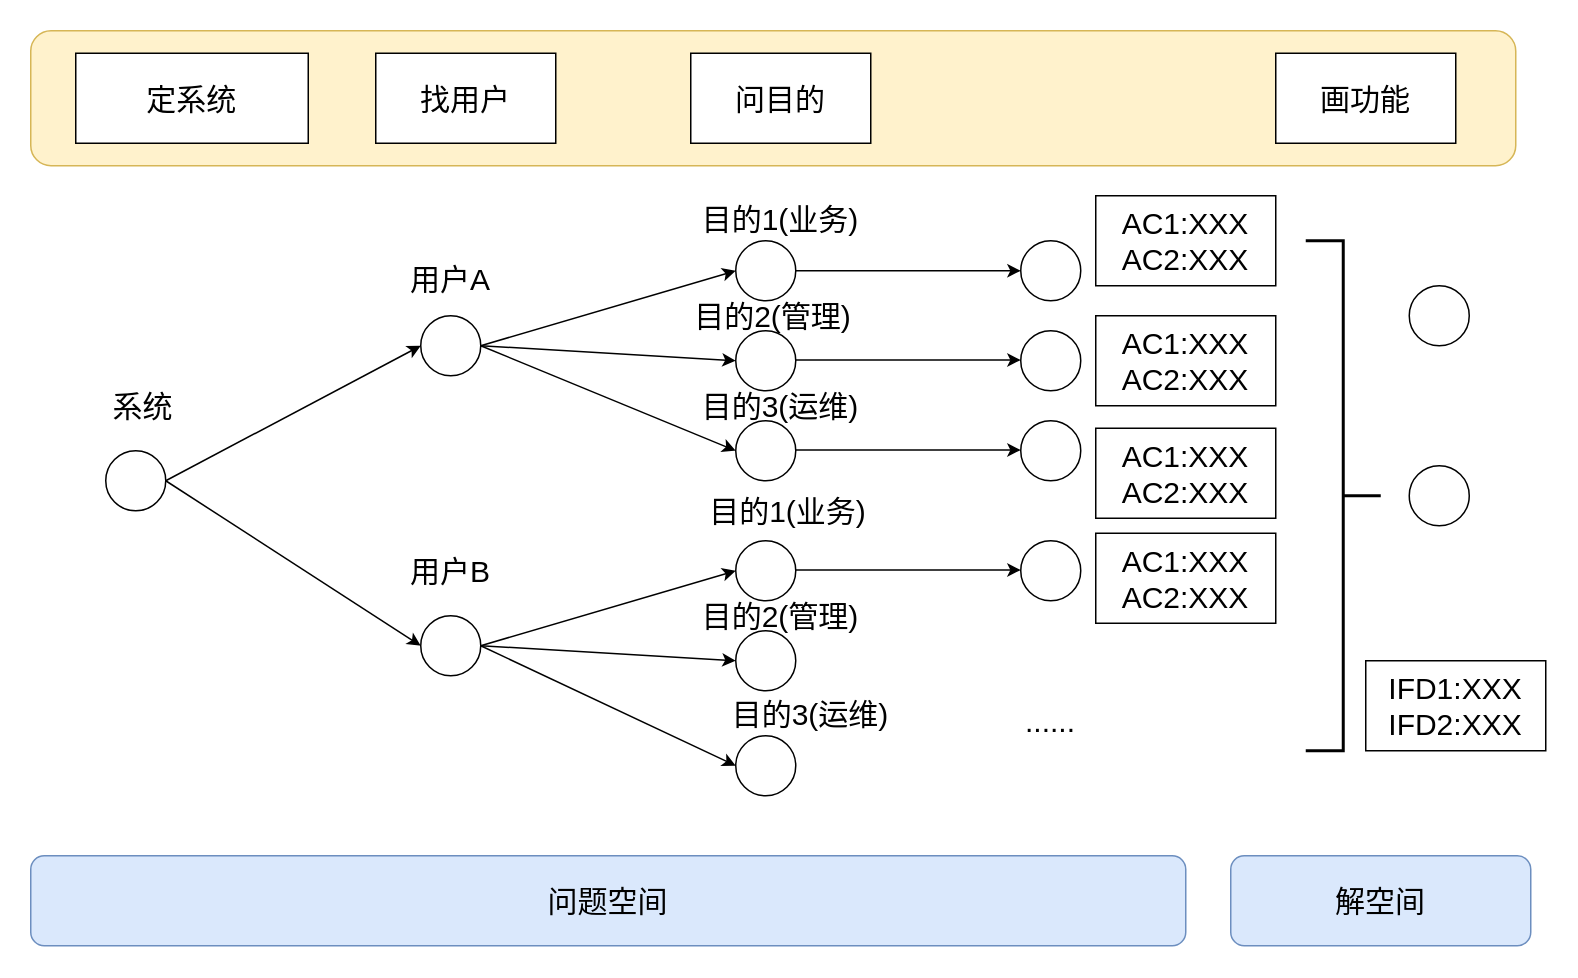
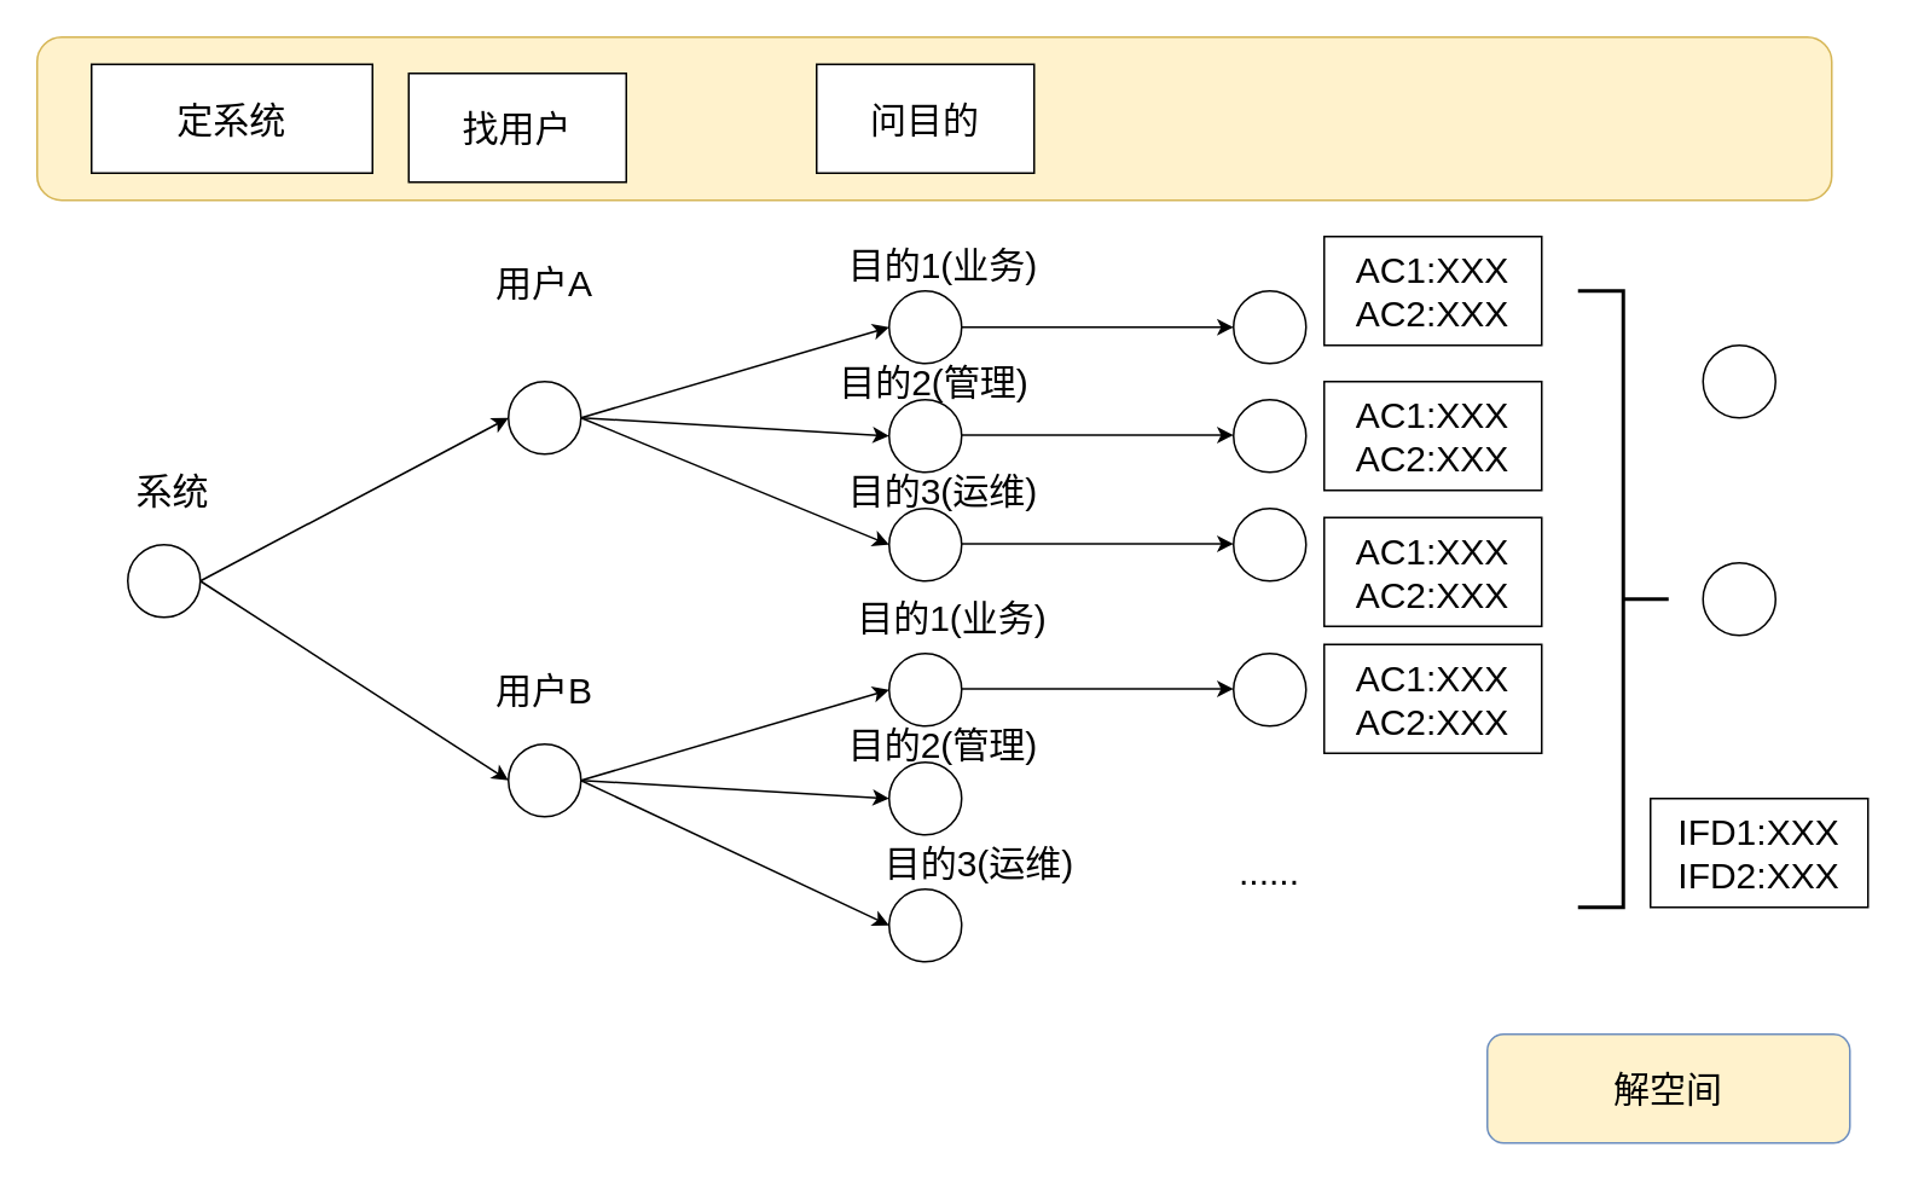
  <mxCell id="0" />
  <mxCell id="1" parent="0" />
  <mxCell id="2" value="" style="rounded=1;whiteSpace=wrap;html=1;fillColor=#fff2cc;strokeColor=#d6b656;" vertex="1" parent="1"><mxGeometry x="20" y="20" width="990" height="90" as="geometry" /></mxCell>
  <mxCell id="3" value="定系统" style="rounded=0;whiteSpace=wrap;html=1;fontSize=20;" vertex="1" parent="1"><mxGeometry x="50" y="35" width="155" height="60" as="geometry" /></mxCell>
- <mxCell id="4" value="找用户" style="rounded=0;whiteSpace=wrap;html=1;fontSize=20;" vertex="1" parent="1"><mxGeometry x="250" y="35" width="120" height="60" as="geometry" /></mxCell>
- <mxCell id="5" value="问目的" style="rounded=0;whiteSpace=wrap;html=1;fontSize=20;" vertex="1" parent="1"><mxGeometry x="460" y="35" width="120" height="60" as="geometry" /></mxCell>
- <mxCell id="6" value="画功能" style="rounded=0;whiteSpace=wrap;html=1;fontSize=20;" vertex="1" parent="1"><mxGeometry x="850" y="35" width="120" height="60" as="geometry" /></mxCell>
+ <mxCell id="4" value="找用户" style="rounded=0;whiteSpace=wrap;html=1;fontSize=20;" vertex="1" parent="1"><mxGeometry x="225" y="40" width="120" height="60" as="geometry" /></mxCell>
+ <mxCell id="5" value="问目的" style="rounded=0;whiteSpace=wrap;html=1;fontSize=20;" vertex="1" parent="1"><mxGeometry x="450" y="35" width="120" height="60" as="geometry" /></mxCell>
  <mxCell id="7" value="" style="ellipse;whiteSpace=wrap;html=1;aspect=fixed;fontSize=20;" vertex="1" parent="1"><mxGeometry x="70" y="300" width="40" height="40" as="geometry" /></mxCell>
  <mxCell id="8" value="" style="ellipse;whiteSpace=wrap;html=1;aspect=fixed;fontSize=20;" vertex="1" parent="1"><mxGeometry x="280" y="210" width="40" height="40" as="geometry" /></mxCell>
  <mxCell id="9" value="" style="ellipse;whiteSpace=wrap;html=1;aspect=fixed;fontSize=20;" vertex="1" parent="1"><mxGeometry x="280" y="410" width="40" height="40" as="geometry" /></mxCell>
  <mxCell id="10" value="" style="ellipse;whiteSpace=wrap;html=1;aspect=fixed;fontSize=20;" vertex="1" parent="1"><mxGeometry x="490" y="160" width="40" height="40" as="geometry" /></mxCell>
  <mxCell id="11" value="" style="ellipse;whiteSpace=wrap;html=1;aspect=fixed;fontSize=20;" vertex="1" parent="1"><mxGeometry x="490" y="220" width="40" height="40" as="geometry" /></mxCell>
  <mxCell id="12" value="" style="ellipse;whiteSpace=wrap;html=1;aspect=fixed;fontSize=20;" vertex="1" parent="1"><mxGeometry x="490" y="280" width="40" height="40" as="geometry" /></mxCell>
  <mxCell id="13" value="" style="ellipse;whiteSpace=wrap;html=1;aspect=fixed;fontSize=20;" vertex="1" parent="1"><mxGeometry x="680" y="160" width="40" height="40" as="geometry" /></mxCell>
  <mxCell id="14" value="" style="ellipse;whiteSpace=wrap;html=1;aspect=fixed;fontSize=20;" vertex="1" parent="1"><mxGeometry x="680" y="220" width="40" height="40" as="geometry" /></mxCell>
  <mxCell id="15" value="" style="ellipse;whiteSpace=wrap;html=1;aspect=fixed;fontSize=20;" vertex="1" parent="1"><mxGeometry x="680" y="280" width="40" height="40" as="geometry" /></mxCell>
  <mxCell id="16" value="" style="endArrow=classic;html=1;fontSize=20;entryX=0;entryY=0.5;entryDx=0;entryDy=0;exitX=1;exitY=0.5;exitDx=0;exitDy=0;" edge="1" parent="1" source="7" target="8"><mxGeometry width="50" height="50" relative="1" as="geometry"><mxPoint x="120" y="290" as="sourcePoint" /><mxPoint x="170" y="240" as="targetPoint" /></mxGeometry></mxCell>
  <mxCell id="17" value="" style="endArrow=classic;html=1;fontSize=20;entryX=0;entryY=0.5;entryDx=0;entryDy=0;exitX=1;exitY=0.5;exitDx=0;exitDy=0;" edge="1" parent="1" source="7" target="9"><mxGeometry width="50" height="50" relative="1" as="geometry"><mxPoint x="130" y="345" as="sourcePoint" /><mxPoint x="180" y="295" as="targetPoint" /></mxGeometry></mxCell>
  <mxCell id="18" value="" style="endArrow=classic;html=1;fontSize=20;entryX=0;entryY=0.5;entryDx=0;entryDy=0;" edge="1" parent="1" target="10"><mxGeometry width="50" height="50" relative="1" as="geometry"><mxPoint x="320" y="230" as="sourcePoint" /><mxPoint x="370" y="180" as="targetPoint" /></mxGeometry></mxCell>
  <mxCell id="19" value="" style="endArrow=classic;html=1;fontSize=20;entryX=0;entryY=0.5;entryDx=0;entryDy=0;" edge="1" parent="1" target="11"><mxGeometry width="50" height="50" relative="1" as="geometry"><mxPoint x="320" y="230" as="sourcePoint" /><mxPoint x="370" y="180" as="targetPoint" /></mxGeometry></mxCell>
  <mxCell id="20" value="" style="endArrow=classic;html=1;fontSize=20;entryX=0;entryY=0.5;entryDx=0;entryDy=0;" edge="1" parent="1" target="12"><mxGeometry width="50" height="50" relative="1" as="geometry"><mxPoint x="320" y="230" as="sourcePoint" /><mxPoint x="370" y="180" as="targetPoint" /></mxGeometry></mxCell>
  <mxCell id="21" value="" style="ellipse;whiteSpace=wrap;html=1;aspect=fixed;fontSize=20;" vertex="1" parent="1"><mxGeometry x="490" y="360" width="40" height="40" as="geometry" /></mxCell>
  <mxCell id="22" value="" style="ellipse;whiteSpace=wrap;html=1;aspect=fixed;fontSize=20;" vertex="1" parent="1"><mxGeometry x="490" y="420" width="40" height="40" as="geometry" /></mxCell>
  <mxCell id="23" value="" style="ellipse;whiteSpace=wrap;html=1;aspect=fixed;fontSize=20;" vertex="1" parent="1"><mxGeometry x="490" y="490" width="40" height="40" as="geometry" /></mxCell>
  <mxCell id="24" value="" style="endArrow=classic;html=1;fontSize=20;entryX=0;entryY=0.5;entryDx=0;entryDy=0;" edge="1" parent="1" target="21"><mxGeometry width="50" height="50" relative="1" as="geometry"><mxPoint x="320" y="430" as="sourcePoint" /><mxPoint x="370" y="380" as="targetPoint" /></mxGeometry></mxCell>
  <mxCell id="25" value="" style="endArrow=classic;html=1;fontSize=20;entryX=0;entryY=0.5;entryDx=0;entryDy=0;" edge="1" parent="1" target="22"><mxGeometry width="50" height="50" relative="1" as="geometry"><mxPoint x="320" y="430" as="sourcePoint" /><mxPoint x="370" y="380" as="targetPoint" /></mxGeometry></mxCell>
  <mxCell id="26" value="" style="endArrow=classic;html=1;fontSize=20;entryX=0;entryY=0.5;entryDx=0;entryDy=0;" edge="1" parent="1" target="23"><mxGeometry width="50" height="50" relative="1" as="geometry"><mxPoint x="320" y="430" as="sourcePoint" /><mxPoint x="370" y="380" as="targetPoint" /></mxGeometry></mxCell>
  <mxCell id="27" value="" style="ellipse;whiteSpace=wrap;html=1;aspect=fixed;fontSize=20;" vertex="1" parent="1"><mxGeometry x="680" y="360" width="40" height="40" as="geometry" /></mxCell>
  <mxCell id="28" value="" style="endArrow=classic;html=1;fontSize=20;entryX=0;entryY=0.5;entryDx=0;entryDy=0;" edge="1" parent="1" target="13"><mxGeometry width="50" height="50" relative="1" as="geometry"><mxPoint x="530" y="180" as="sourcePoint" /><mxPoint x="580" y="130" as="targetPoint" /></mxGeometry></mxCell>
  <mxCell id="29" value="" style="endArrow=classic;html=1;fontSize=20;entryX=0;entryY=0.5;entryDx=0;entryDy=0;" edge="1" parent="1"><mxGeometry width="50" height="50" relative="1" as="geometry"><mxPoint x="530" y="239.5" as="sourcePoint" /><mxPoint x="680" y="239.5" as="targetPoint" /></mxGeometry></mxCell>
  <mxCell id="30" value="" style="endArrow=classic;html=1;fontSize=20;entryX=0;entryY=0.5;entryDx=0;entryDy=0;" edge="1" parent="1"><mxGeometry width="50" height="50" relative="1" as="geometry"><mxPoint x="530" y="299.5" as="sourcePoint" /><mxPoint x="680" y="299.5" as="targetPoint" /></mxGeometry></mxCell>
  <mxCell id="31" value="" style="endArrow=classic;html=1;fontSize=20;entryX=0;entryY=0.5;entryDx=0;entryDy=0;" edge="1" parent="1"><mxGeometry width="50" height="50" relative="1" as="geometry"><mxPoint x="530" y="379.5" as="sourcePoint" /><mxPoint x="680" y="379.5" as="targetPoint" /></mxGeometry></mxCell>
  <mxCell id="32" value="......" style="text;html=1;strokeColor=none;fillColor=none;align=center;verticalAlign=middle;whiteSpace=wrap;rounded=0;fontSize=20;" vertex="1" parent="1"><mxGeometry x="680" y="430" width="40" height="100" as="geometry" /></mxCell>
  <mxCell id="33" value="" style="ellipse;whiteSpace=wrap;html=1;aspect=fixed;fontSize=20;" vertex="1" parent="1"><mxGeometry x="939" y="190" width="40" height="40" as="geometry" /></mxCell>
  <mxCell id="34" value="" style="ellipse;whiteSpace=wrap;html=1;aspect=fixed;fontSize=20;" vertex="1" parent="1"><mxGeometry x="939" y="310" width="40" height="40" as="geometry" /></mxCell>
  <mxCell id="35" value="" style="strokeWidth=2;html=1;shape=mxgraph.flowchart.annotation_2;align=left;labelPosition=right;pointerEvents=1;fontSize=20;rotation=-180;" vertex="1" parent="1"><mxGeometry x="870" y="160" width="50" height="340" as="geometry" /></mxCell>
  <mxCell id="36" value="系统" style="text;html=1;strokeColor=none;fillColor=none;align=center;verticalAlign=middle;whiteSpace=wrap;rounded=0;fontSize=20;" vertex="1" parent="1"><mxGeometry x="60" y="260" width="70" height="20" as="geometry" /></mxCell>
- <mxCell id="37" value="用户A" style="text;html=1;strokeColor=none;fillColor=none;align=center;verticalAlign=middle;whiteSpace=wrap;rounded=0;fontSize=20;" vertex="1" parent="1"><mxGeometry x="260" y="170" width="80" height="30" as="geometry" /></mxCell>
+ <mxCell id="37" value="用户A" style="text;html=1;strokeColor=none;fillColor=none;align=center;verticalAlign=middle;whiteSpace=wrap;rounded=0;fontSize=20;" vertex="1" parent="1"><mxGeometry x="260" y="140" width="80" height="30" as="geometry" /></mxCell>
  <mxCell id="38" value="用户B" style="text;html=1;strokeColor=none;fillColor=none;align=center;verticalAlign=middle;whiteSpace=wrap;rounded=0;fontSize=20;" vertex="1" parent="1"><mxGeometry x="260" y="365" width="80" height="30" as="geometry" /></mxCell>
  <mxCell id="39" value="目的1(业务)" style="text;html=1;strokeColor=none;fillColor=none;align=center;verticalAlign=middle;whiteSpace=wrap;rounded=0;fontSize=20;" vertex="1" parent="1"><mxGeometry x="460" y="130" width="120" height="30" as="geometry" /></mxCell>
  <mxCell id="40" value="目的2(管理)" style="text;html=1;strokeColor=none;fillColor=none;align=center;verticalAlign=middle;whiteSpace=wrap;rounded=0;fontSize=20;" vertex="1" parent="1"><mxGeometry x="455" y="195" width="120" height="30" as="geometry" /></mxCell>
  <mxCell id="41" value="目的3(运维)" style="text;html=1;strokeColor=none;fillColor=none;align=center;verticalAlign=middle;whiteSpace=wrap;rounded=0;fontSize=20;" vertex="1" parent="1"><mxGeometry x="460" y="255" width="120" height="30" as="geometry" /></mxCell>
  <mxCell id="42" value="目的1(业务)" style="text;html=1;strokeColor=none;fillColor=none;align=center;verticalAlign=middle;whiteSpace=wrap;rounded=0;fontSize=20;" vertex="1" parent="1"><mxGeometry x="465" y="325" width="120" height="30" as="geometry" /></mxCell>
  <mxCell id="43" value="目的2(管理)" style="text;html=1;strokeColor=none;fillColor=none;align=center;verticalAlign=middle;whiteSpace=wrap;rounded=0;fontSize=20;" vertex="1" parent="1"><mxGeometry x="460" y="395" width="120" height="30" as="geometry" /></mxCell>
  <mxCell id="44" value="目的3(运维)" style="text;html=1;strokeColor=none;fillColor=none;align=center;verticalAlign=middle;whiteSpace=wrap;rounded=0;fontSize=20;" vertex="1" parent="1"><mxGeometry x="480" y="460" width="120" height="30" as="geometry" /></mxCell>
  <mxCell id="45" value="AC1:XXX&lt;br&gt;AC2:XXX" style="rounded=0;whiteSpace=wrap;html=1;fontSize=20;" vertex="1" parent="1"><mxGeometry x="730" y="130" width="120" height="60" as="geometry" /></mxCell>
  <mxCell id="46" value="AC1:XXX&lt;br&gt;AC2:XXX" style="rounded=0;whiteSpace=wrap;html=1;fontSize=20;" vertex="1" parent="1"><mxGeometry x="730" y="210" width="120" height="60" as="geometry" /></mxCell>
  <mxCell id="47" value="AC1:XXX&lt;br&gt;AC2:XXX" style="rounded=0;whiteSpace=wrap;html=1;fontSize=20;" vertex="1" parent="1"><mxGeometry x="730" y="285" width="120" height="60" as="geometry" /></mxCell>
  <mxCell id="48" value="AC1:XXX&lt;br&gt;AC2:XXX" style="rounded=0;whiteSpace=wrap;html=1;fontSize=20;" vertex="1" parent="1"><mxGeometry x="730" y="355" width="120" height="60" as="geometry" /></mxCell>
  <mxCell id="49" value="IFD1:XXX&lt;br&gt;IFD2:XXX" style="rounded=0;whiteSpace=wrap;html=1;fontSize=20;" vertex="1" parent="1"><mxGeometry x="910" y="440" width="120" height="60" as="geometry" /></mxCell>
- <mxCell id="50" value="问题空间" style="rounded=1;whiteSpace=wrap;html=1;fontSize=20;fillColor=#dae8fc;strokeColor=#6c8ebf;" vertex="1" parent="1"><mxGeometry x="20" y="570" width="770" height="60" as="geometry" /></mxCell>
- <mxCell id="51" value="解空间" style="rounded=1;whiteSpace=wrap;html=1;fontSize=20;fillColor=#dae8fc;strokeColor=#6c8ebf;" vertex="1" parent="1"><mxGeometry x="820" y="570" width="200" height="60" as="geometry" /></mxCell>
+ <mxCell id="51" value="解空间" style="rounded=1;whiteSpace=wrap;html=1;fontSize=20;fillColor=#fff2cc;strokeColor=#6c8ebf;" vertex="1" parent="1"><mxGeometry x="820" y="570" width="200" height="60" as="geometry" /></mxCell>
